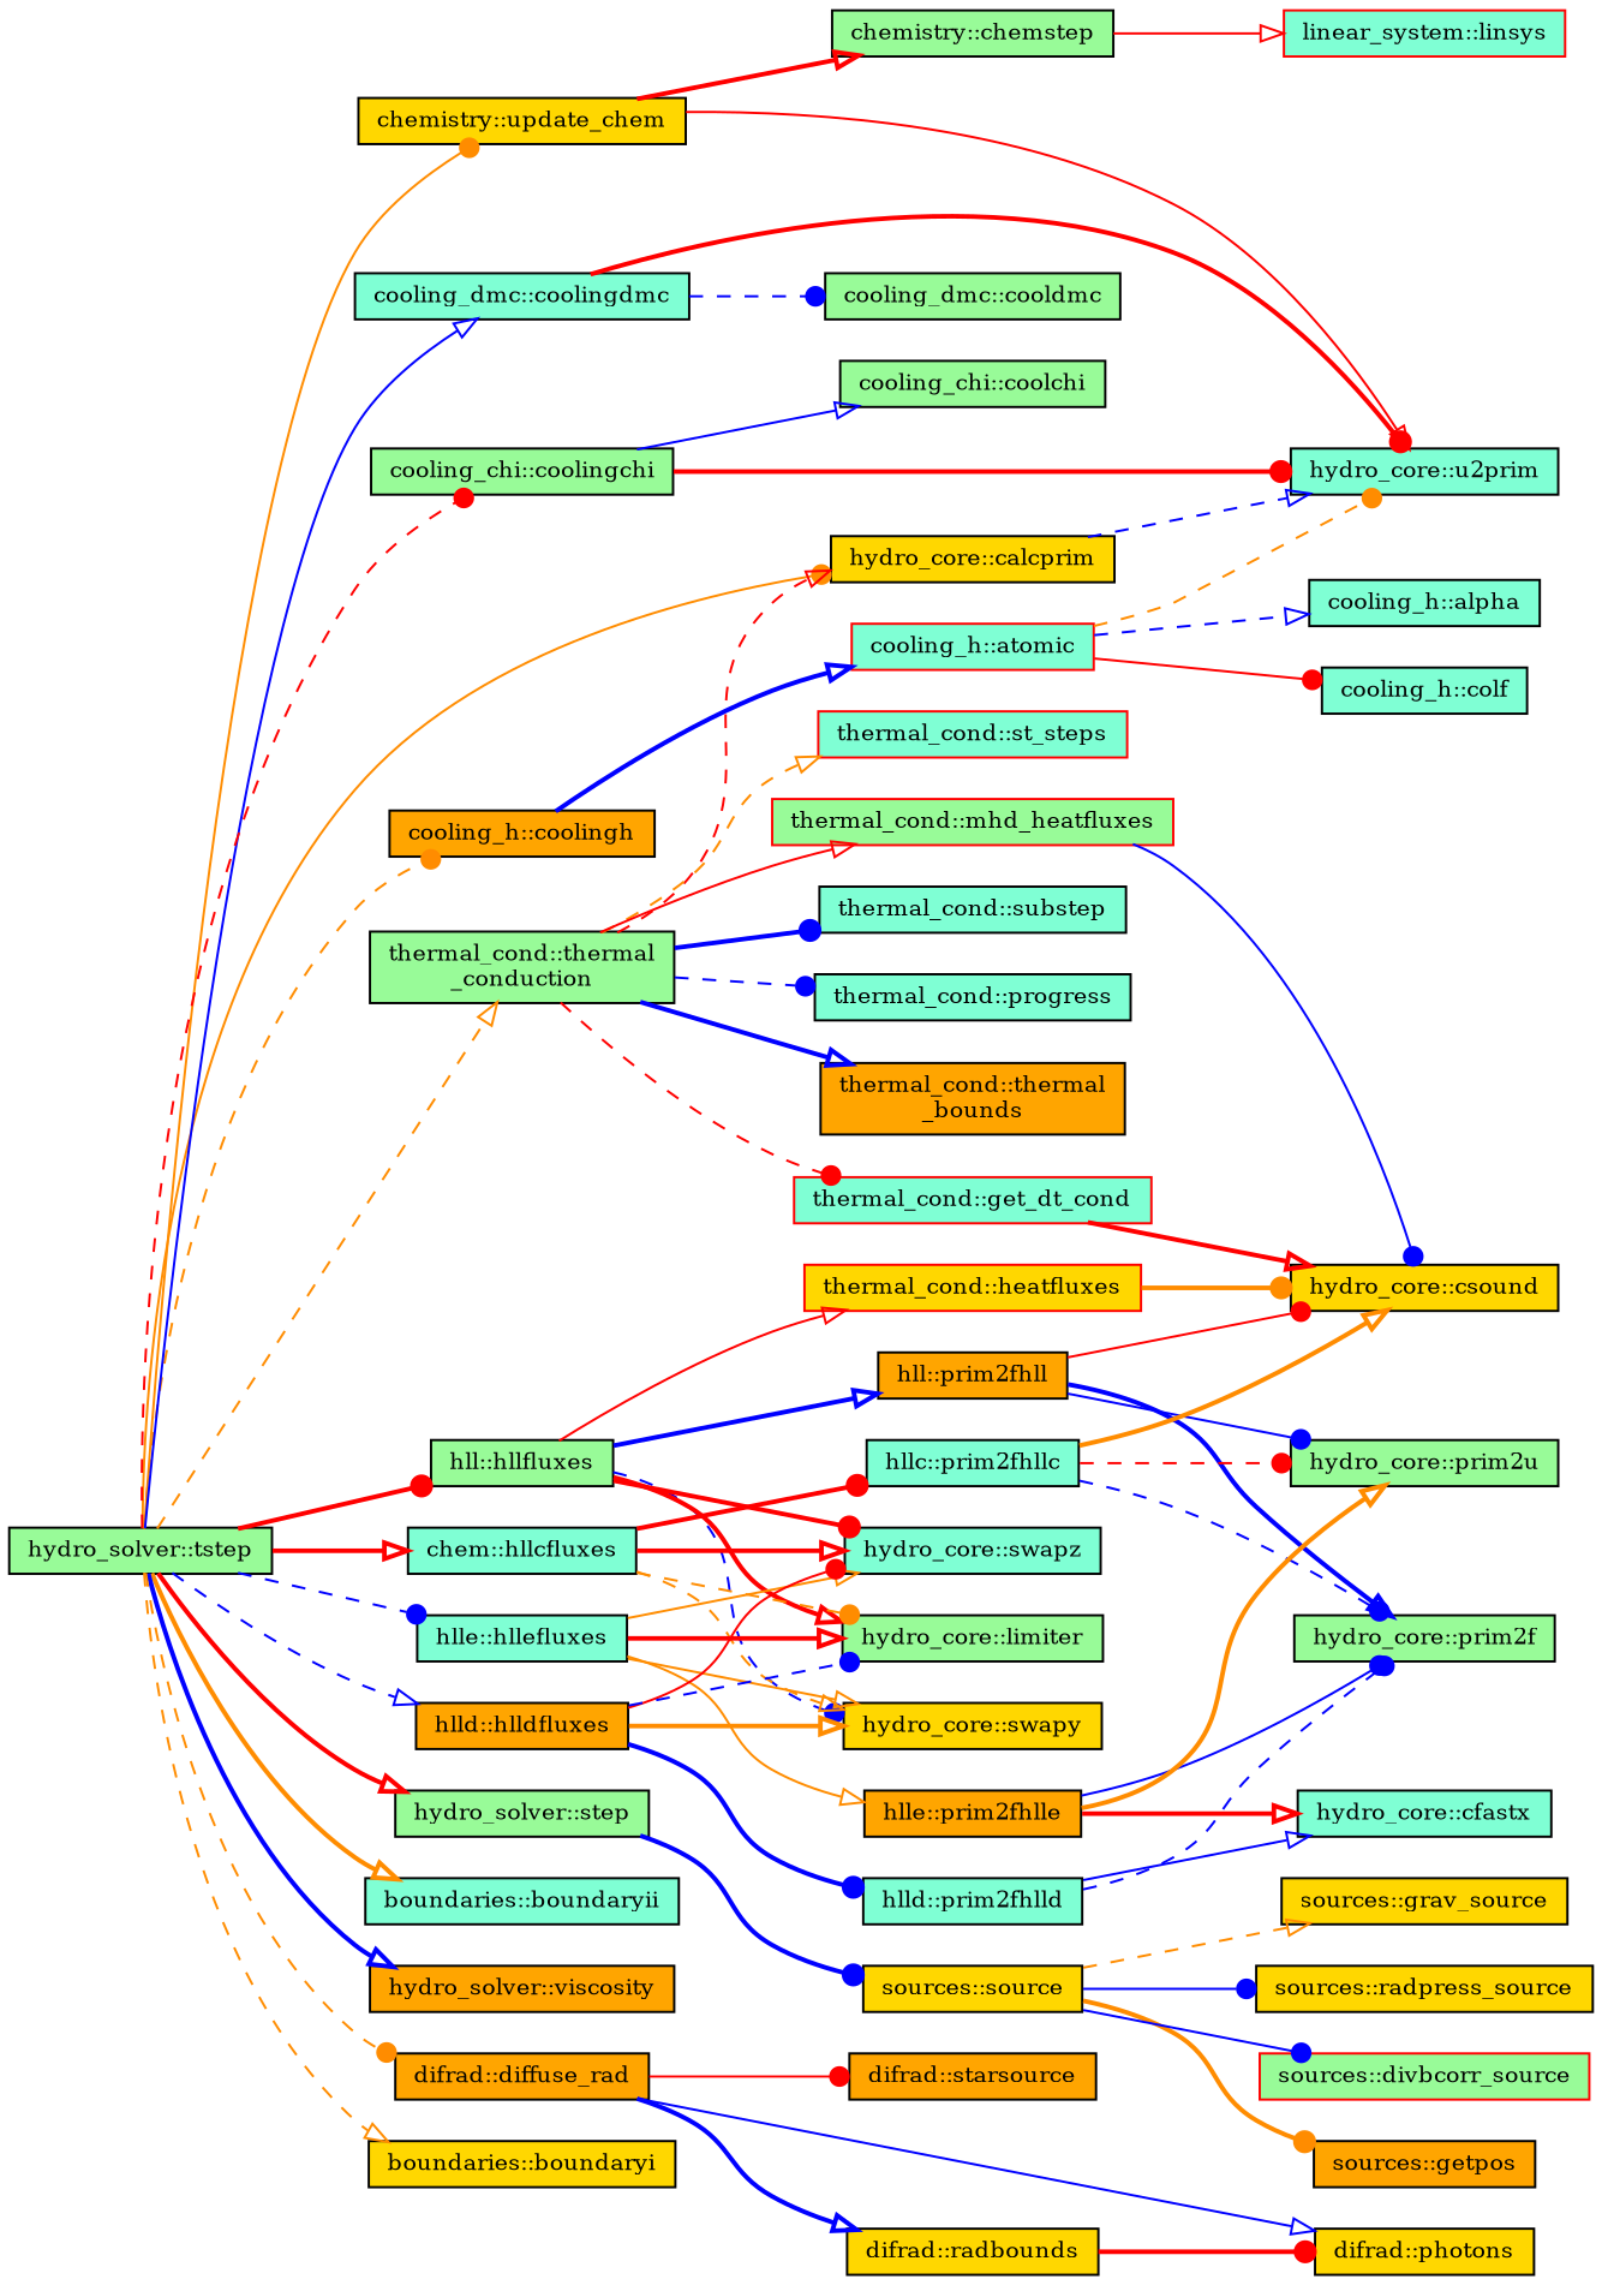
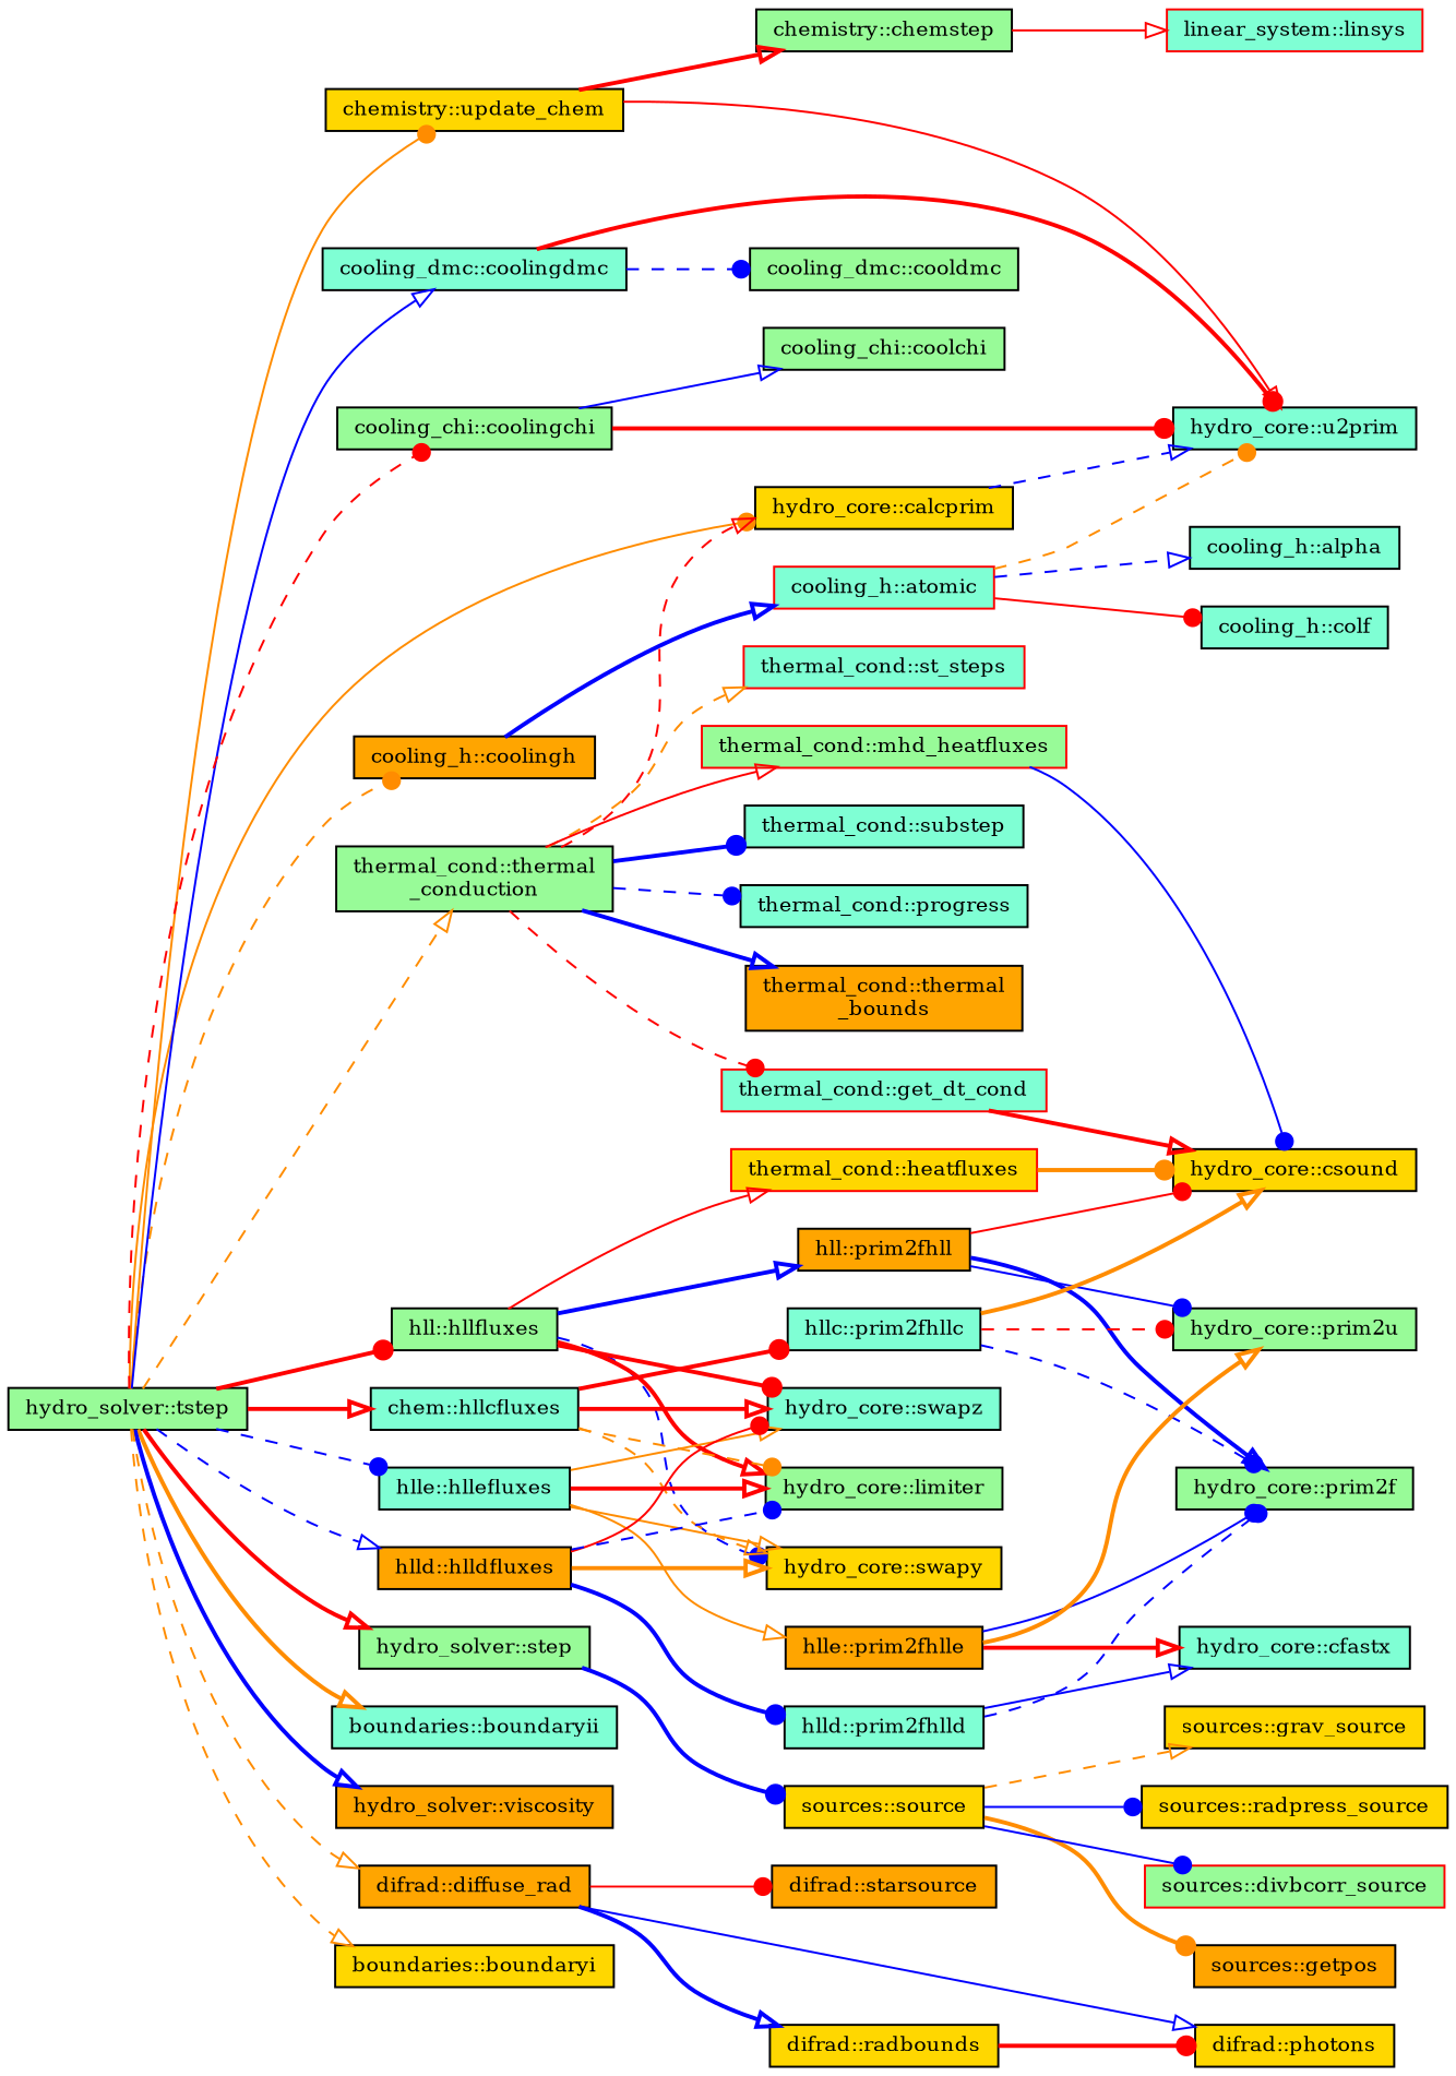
  digraph {
    fontname="DejaVu Serif"
    rankdir=LR
    node [color=black fillcolor=aquamarine fontname="DejaVu Serif" fontsize=10 shape=record style=filled]
    edge [arrowhead=onormal color=blue fontname="DejaVu Serif" fontsize=10 labelfontname=Helvetica labelfontsize=10 style=bold]
    n1 [fillcolor=palegreen fontcolor=black height=0.2 label="hydro_solver::tstep" width=0.4]
    n2 [fillcolor=gold height=0.2 label="hydro_core::calcprim" width=0.4]
    n3 [fillcolor=palegreen height=0.2 label="hll::hllfluxes" width=0.4]
    n4 [height=0.2 label="chem::hllcfluxes" width=0.4]
    n5 [height=0.2 label="hlle::hllefluxes" width=0.4]
    n6 [fillcolor=orange height=0.2 label="hlld::hlldfluxes" width=0.4]
    n7 [fillcolor=palegreen height=0.2 label="hydro_solver::step" width=0.4]
    n8 [height=0.2 label="boundaries::boundaryii" width=0.4]
    n9 [fillcolor=orange height=0.2 label="hydro_solver::viscosity" width=0.4]
    n10 [fillcolor=gold height=0.2 label="chemistry::update_chem" width=0.4]
    n11 [fillcolor=orange height=0.2 label="difrad::diffuse_rad" width=0.4]
    n12 [fillcolor=orange height=0.2 label="cooling_h::coolingh" width=0.4]
    n13 [height=0.2 label="cooling_dmc::coolingdmc" width=0.4]
    n14 [fillcolor=palegreen height=0.2 label="cooling_chi::coolingchi" width=0.4]
    n15 [fillcolor=gold height=0.2 label="boundaries::boundaryi" width=0.4]
    n16 [fillcolor=palegreen height=0.2 label="thermal_cond::thermal\l_conduction" width=0.4]
    n17 [height=0.2 label="hydro_core::u2prim" width=0.4]
    n18 [fillcolor=gold height=0.2 label="hydro_core::swapy" width=0.4]
    n19 [height=0.2 label="hydro_core::swapz" width=0.4]
    n20 [fillcolor=palegreen height=0.2 label="hydro_core::limiter" width=0.4]
    n21 [fillcolor=orange height=0.2 label="hll::prim2fhll" width=0.4]
    n22 [color=red fillcolor=gold height=0.2 label="thermal_cond::heatfluxes" width=0.4]
    n23 [height=0.2 label="hllc::prim2fhllc" width=0.4]
    n24 [fillcolor=orange height=0.2 label="hlle::prim2fhlle" width=0.4]
    n25 [height=0.2 label="hlld::prim2fhlld" width=0.4]
    n26 [fillcolor=gold height=0.2 label="sources::source" width=0.4]
    n27 [fillcolor=palegreen height=0.2 label="chemistry::chemstep" width=0.4]
    n28 [fillcolor=orange height=0.2 label="difrad::starsource" width=0.4]
    n29 [fillcolor=gold height=0.2 label="difrad::photons" width=0.4]
    n30 [fillcolor=gold height=0.2 label="difrad::radbounds" width=0.4]
    n31 [color=red height=0.2 label="cooling_h::atomic" width=0.4]
    n32 [fillcolor=palegreen height=0.2 label="cooling_dmc::cooldmc" width=0.4]
    n33 [fillcolor=palegreen height=0.2 label="cooling_chi::coolchi" width=0.4]
    n34 [color=red height=0.2 label="thermal_cond::get_dt_cond" width=0.4]
    n35 [color=red height=0.2 label="thermal_cond::st_steps" width=0.4]
    n36 [height=0.2 label="thermal_cond::substep" width=0.4]
    n37 [height=0.2 label="thermal_cond::progress" width=0.4]
    n38 [color=red fillcolor=palegreen height=0.2 label="thermal_cond::mhd_heatfluxes" width=0.4]
    n39 [fillcolor=orange height=0.2 label="thermal_cond::thermal\l_bounds" width=0.4]
    n40 [fillcolor=gold height=0.2 label="hydro_core::csound" width=0.4]
    n41 [fillcolor=palegreen height=0.2 label="hydro_core::prim2f" width=0.4]
    n42 [fillcolor=palegreen height=0.2 label="hydro_core::prim2u" width=0.4]
    n43 [height=0.2 label="hydro_core::cfastx" width=0.4]
    n44 [fillcolor=orange height=0.2 label="sources::getpos" width=0.4]
    n45 [fillcolor=gold height=0.2 label="sources::grav_source" width=0.4]
    n46 [fillcolor=gold height=0.2 label="sources::radpress_source" width=0.4]
    n47 [color=red fillcolor=palegreen height=0.2 label="sources::divbcorr_source" width=0.4]
    n48 [color=red height=0.2 label="linear_system::linsys" width=0.4]
    n49 [height=0.2 label="cooling_h::colf" width=0.4]
    n50 [height=0.2 label="cooling_h::alpha" width=0.4]
    n1 -> n2 [arrowhead=dot color=darkorange style=solid]
    n1 -> n3 [arrowhead=dot color=red]
    n1 -> n4 [color=red]
    n1 -> n5 [arrowhead=dot style=dashed]
    n1 -> n6 [style=dashed]
    n1 -> n7 [color=red]
    n1 -> n8 [color=darkorange]
    n1 -> n9
    n1 -> n10 [arrowhead=dot color=darkorange style=solid]
-   n1 -> n11 [arrowhead=dot color=darkorange style=dashed]
+   n1 -> n11 [color=darkorange style=dashed]
    n1 -> n12 [arrowhead=dot color=darkorange style=dashed]
    n1 -> n13 [style=solid]
    n1 -> n14 [arrowhead=dot color=red style=dashed]
    n1 -> n15 [color=darkorange style=dashed]
    n1 -> n16 [color=darkorange style=dashed]
    n2 -> n17 [style=dashed]
    n3 -> n18 [arrowhead=dot style=dashed]
    n3 -> n19 [arrowhead=dot color=red]
    n3 -> n20 [color=red]
    n3 -> n21
    n3 -> n22 [color=red style=solid]
    n4 -> n18 [color=darkorange style=dashed]
    n4 -> n19 [color=red]
    n4 -> n20 [arrowhead=dot color=darkorange style=dashed]
    n4 -> n23 [arrowhead=dot color=red]
    n5 -> n18 [color=darkorange style=solid]
    n5 -> n19 [color=darkorange style=solid]
    n5 -> n20 [color=red]
    n5 -> n24 [color=darkorange style=solid]
    n6 -> n18 [color=darkorange]
    n6 -> n19 [arrowhead=dot color=red style=solid]
    n6 -> n20 [arrowhead=dot style=dashed]
    n6 -> n25 [arrowhead=dot]
    n7 -> n26 [arrowhead=dot]
    n10 -> n17 [color=red style=solid]
    n10 -> n27 [color=red]
    n11 -> n28 [arrowhead=dot color=red style=solid]
    n11 -> n29 [style=solid]
    n11 -> n30
    n12 -> n31
    n13 -> n17 [arrowhead=dot color=red]
    n13 -> n32 [arrowhead=dot style=dashed]
    n14 -> n17 [arrowhead=dot color=red]
    n14 -> n33 [style=solid]
    n16 -> n2 [color=red style=dashed]
    n16 -> n34 [arrowhead=dot color=red style=dashed]
    n16 -> n35 [color=darkorange style=dashed]
    n16 -> n36 [arrowhead=dot]
    n16 -> n37 [arrowhead=dot style=dashed]
    n16 -> n38 [color=red style=solid]
    n16 -> n39
    n21 -> n40 [arrowhead=dot color=red style=solid]
    n21 -> n41
    n21 -> n42 [arrowhead=dot style=solid]
    n22 -> n40 [arrowhead=dot color=darkorange]
    n23 -> n40 [color=darkorange]
    n23 -> n41 [arrowhead=dot style=dashed]
    n23 -> n42 [arrowhead=dot color=red style=dashed]
    n24 -> n41 [arrowhead=dot style=solid]
    n24 -> n42 [color=darkorange]
    n24 -> n43 [color=red]
    n25 -> n41 [arrowhead=dot style=dashed]
    n25 -> n43 [style=solid]
    n26 -> n44 [arrowhead=dot color=darkorange]
    n26 -> n45 [color=darkorange style=dashed]
    n26 -> n46 [arrowhead=dot style=solid]
    n26 -> n47 [arrowhead=dot style=solid]
    n27 -> n48 [color=red style=solid]
    n30 -> n29 [arrowhead=dot color=red]
    n31 -> n17 [arrowhead=dot color=darkorange style=dashed]
    n31 -> n49 [arrowhead=dot color=red style=solid]
    n31 -> n50 [style=dashed]
    n34 -> n40 [color=red]
    n38 -> n40 [arrowhead=dot style=solid]
  }
